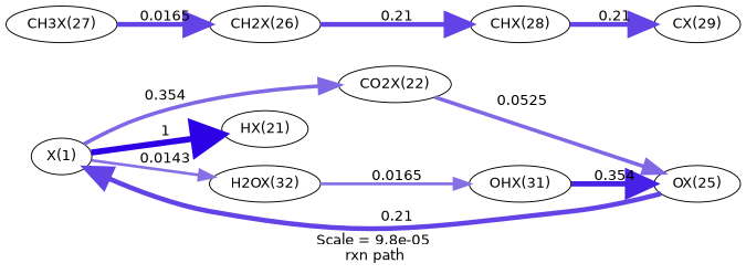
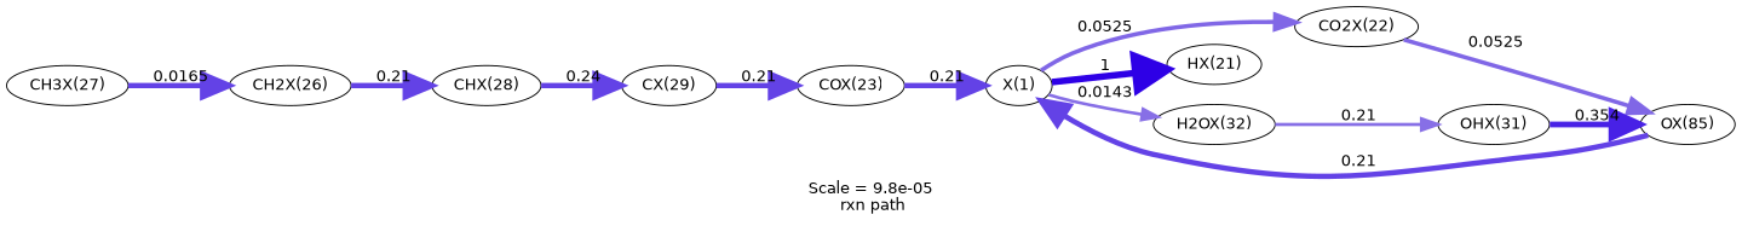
  digraph {
    fontname=Helvetica
    label="Scale = 9.8e-05\l rxn path"
    rankdir=LR
    node [fontname=Helvetica]
    edge [arrowsize=2.41 color="0.7, 0.71, 0.9" fontname=Helvetica penwidth=4.82]
    n1 [label="X(1)"]
    n2 [label="CO2X(22)"]
    n3 [label="HX(21)"]
    n4 [label="H2OX(32)"]
-   n5 [label="OX(25)"]
+   n5 [label="OX(85)"]
    n6 [label="OHX(31)"]
+   n7 [label="COX(23)"]
    n8 [label="CX(29)"]
    n9 [label="CH3X(27)"]
    n10 [label="CH2X(26)"]
    n11 [label="CHX(28)"]
-   n1 -> n2 [arrowsize=1.89 color="0.7, 0.552, 0.9" label=" 0.354" penwidth=3.78]
+   n1 -> n2 [arrowsize=1.89 color="0.7, 0.552, 0.9" label=" 0.0525" penwidth=3.78]
    n1 -> n3 [arrowsize=3 color="0.7, 1.5, 0.9" label=" 1" penwidth=6]
    n1 -> n4 [arrowsize=1.4 color="0.7, 0.514, 0.9" label=" 0.0143" penwidth=2.8]
    n2 -> n5 [arrowsize=1.89 color="0.7, 0.552, 0.9" label=" 0.0525" penwidth=3.77]
-   n4 -> n6 [arrowsize=1.45 color="0.7, 0.517, 0.9" label=" 0.0165" penwidth=2.9]
+   n4 -> n6 [arrowsize=1.45 color="0.7, 0.517, 0.9" label=" 0.21" penwidth=2.9]
    n5 -> n1 [label=" 0.21"]
    n6 -> n5 [arrowsize=2.61 color="0.7, 0.854, 0.9" label=" 0.354" penwidth=5.22]
+   n7 -> n1 [label=" 0.21"]
+   n8 -> n7 [label=" 0.21"]
    n9 -> n10 [label=" 0.0165"]
    n10 -> n11 [label=" 0.21"]
-   n11 -> n8 [label=" 0.21"]
+   n11 -> n8 [label=" 0.24"]
  }
